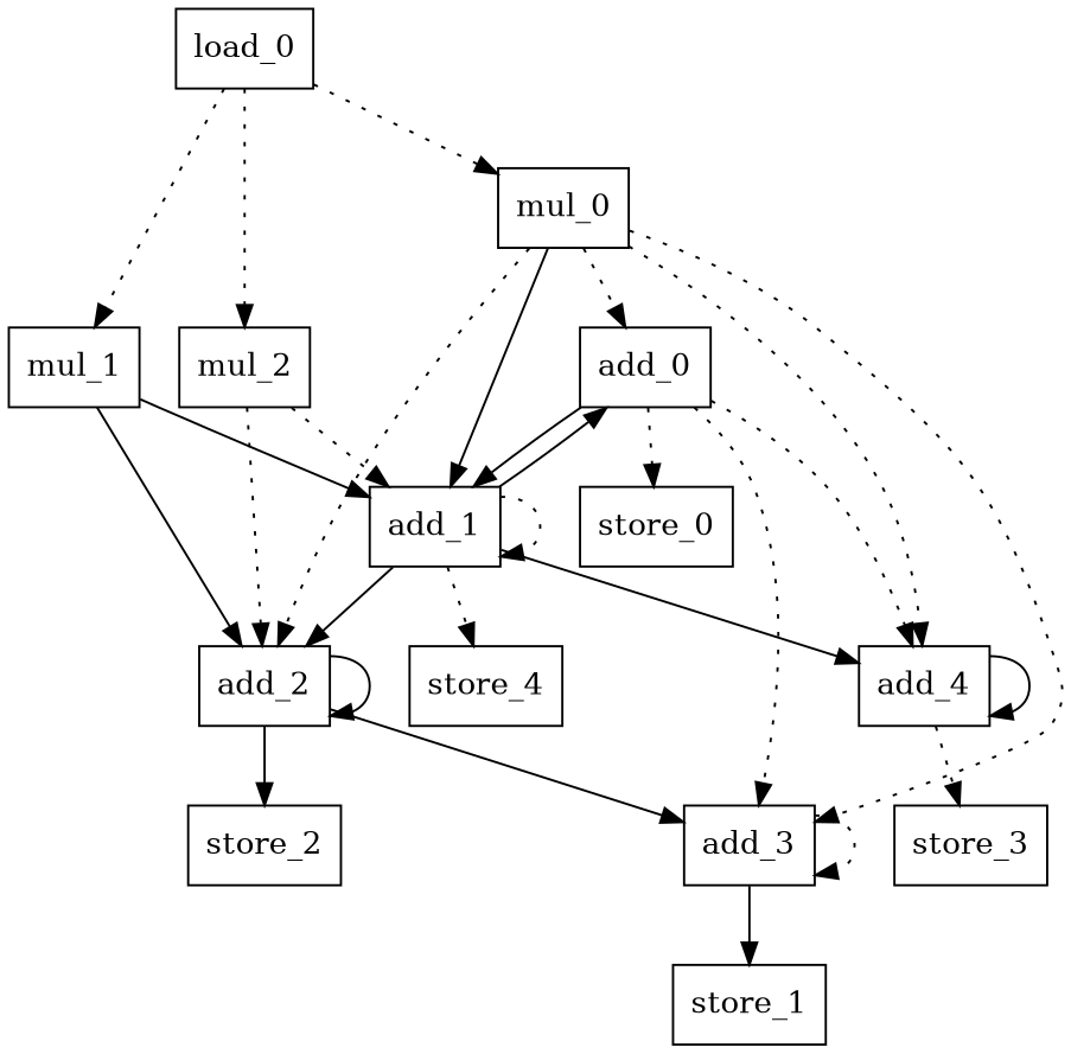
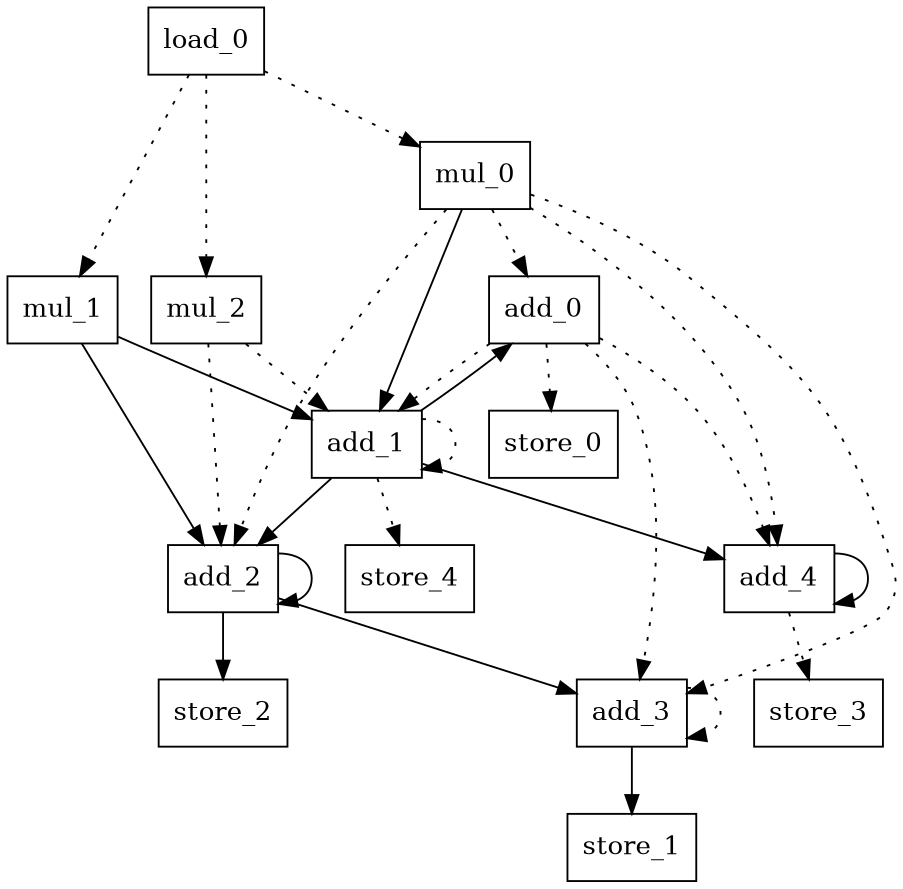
  digraph {
    node [shape=rectangle]
    edge [style=dotted]
    n1 [label=add_0]
    n2 [label=add_1]
    n3 [label=add_3]
    n4 [label=add_4]
    n5 [label=store_0]
    n6 [label=add_2]
    n7 [label=store_4]
    n8 [label=store_1]
    n9 [label=store_3]
    n10 [label=store_2]
    n11 [label=mul_0]
    n12 [label=mul_1]
    n13 [label=mul_2]
    n14 [label=load_0]
-   n1 -> n2 [style=solid]
+   n1 -> n2
    n1 -> n3
    n1 -> n4
    n1 -> n5
    n2 -> n1 [style=solid]
    n2 -> n2
    n2 -> n4 [style=solid]
    n2 -> n6 [style=solid]
    n2 -> n7
    n3 -> n3
    n3 -> n8 [style=solid]
    n4 -> n4 [style=solid]
    n4 -> n9
    n6 -> n3 [style=solid]
    n6 -> n6 [style=solid]
    n6 -> n10 [style=solid]
    n11 -> n1
    n11 -> n2 [style=solid]
    n11 -> n3
    n11 -> n4
    n11 -> n6
    n12 -> n2 [style=solid]
    n12 -> n6 [style=solid]
    n13 -> n2
    n13 -> n6
    n14 -> n11
    n14 -> n12
    n14 -> n13
  }
